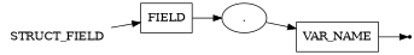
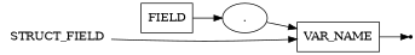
  digraph {
    rankdir=LR
    node [shape=box]
    n1 [label=STRUCT_FIELD shape=plaintext]
    n2 [label=FIELD]
    n3 [label="." shape=oval]
    n4 [label=VAR_NAME]
    end [shape=point]
-   n1 -> n2
+   n1 -> n4
    n2 -> n3
    n3 -> n4
    n4 -> end
  }
